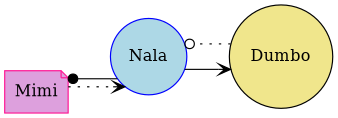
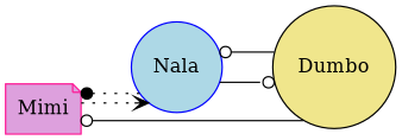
  digraph {
    pencolor=transparent
    rank=same
    rankdir=LR
    splines=ortho
    node [shape=circle style=filled]
    edge [arrowhead=vee style=solid]
    n1 [color=deeppink fillcolor=plum label=Mimi shape=note]
    n2 [color=blue fillcolor=lightblue label=Nala]
    n3 [color=black fillcolor=khaki label=Dumbo]
    n1 -> n2 [style=dotted]
-   n2 -> n1 [arrowhead=dot constraint=false]
-   n2 -> n3
-   n3 -> n2 [arrowhead=odot style=dotted]
+   n2 -> n1 [arrowhead=dot constraint=false style=dotted]
+   n2 -> n3 [arrowhead=odot]
+   n3 -> n1 [arrowhead=odot]
+   n3 -> n2 [arrowhead=odot]
  }
